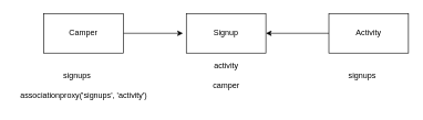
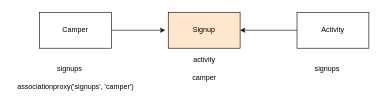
  <mxCell id="0" />
  <mxCell id="1" parent="0" />
  <mxCell id="2" style="edgeStyle=none;html=1;" edge="1" parent="1" source="3"><mxGeometry relative="1" as="geometry"><mxPoint x="275" y="50" as="targetPoint" /></mxGeometry></mxCell>
  <mxCell id="3" value="Camper" style="whiteSpace=wrap;html=1;" vertex="1" parent="1"><mxGeometry x="65" y="20" width="120" height="60" as="geometry" /></mxCell>
- <mxCell id="4" value="Signup" style="whiteSpace=wrap;html=1;" vertex="1" parent="1"><mxGeometry x="280" y="20" width="120" height="60" as="geometry" /></mxCell>
+ <mxCell id="4" value="Signup" style="whiteSpace=wrap;html=1;fillColor=#ffe6cc;" vertex="1" parent="1"><mxGeometry x="280" y="20" width="120" height="60" as="geometry" /></mxCell>
  <mxCell id="5" style="edgeStyle=none;html=1;" edge="1" parent="1" source="6" target="4"><mxGeometry relative="1" as="geometry" /></mxCell>
  <mxCell id="6" value="Activity" style="whiteSpace=wrap;html=1;" vertex="1" parent="1"><mxGeometry x="495" y="20" width="120" height="60" as="geometry" /></mxCell>
  <mxCell id="7" value="signups" style="text;html=1;align=center;verticalAlign=middle;resizable=0;points=[];autosize=1;strokeColor=none;fillColor=none;" vertex="1" parent="1"><mxGeometry x="85" y="100" width="60" height="30" as="geometry" /></mxCell>
  <mxCell id="8" value="activity" style="text;html=1;align=center;verticalAlign=middle;resizable=0;points=[];autosize=1;strokeColor=none;fillColor=none;" vertex="1" parent="1"><mxGeometry x="310" y="85" width="60" height="30" as="geometry" /></mxCell>
  <mxCell id="9" value="camper" style="text;html=1;align=center;verticalAlign=middle;resizable=0;points=[];autosize=1;strokeColor=none;fillColor=none;" vertex="1" parent="1"><mxGeometry x="310" y="115" width="60" height="30" as="geometry" /></mxCell>
  <mxCell id="10" value="signups" style="text;html=1;align=center;verticalAlign=middle;resizable=0;points=[];autosize=1;strokeColor=none;fillColor=none;" vertex="1" parent="1"><mxGeometry x="515" y="100" width="60" height="30" as="geometry" /></mxCell>
- <mxCell id="11" value="associationproxy('signups', 'activity')" style="text;html=1;align=center;verticalAlign=middle;resizable=0;points=[];autosize=1;strokeColor=none;fillColor=none;" vertex="1" parent="1"><mxGeometry x="20" y="130" width="210" height="30" as="geometry" /></mxCell>
+ <mxCell id="11" value="associationproxy('signups', 'camper')" style="text;html=1;align=center;verticalAlign=middle;resizable=0;points=[];autosize=1;strokeColor=none;fillColor=none;" vertex="1" parent="1"><mxGeometry x="20" y="130" width="210" height="30" as="geometry" /></mxCell>
